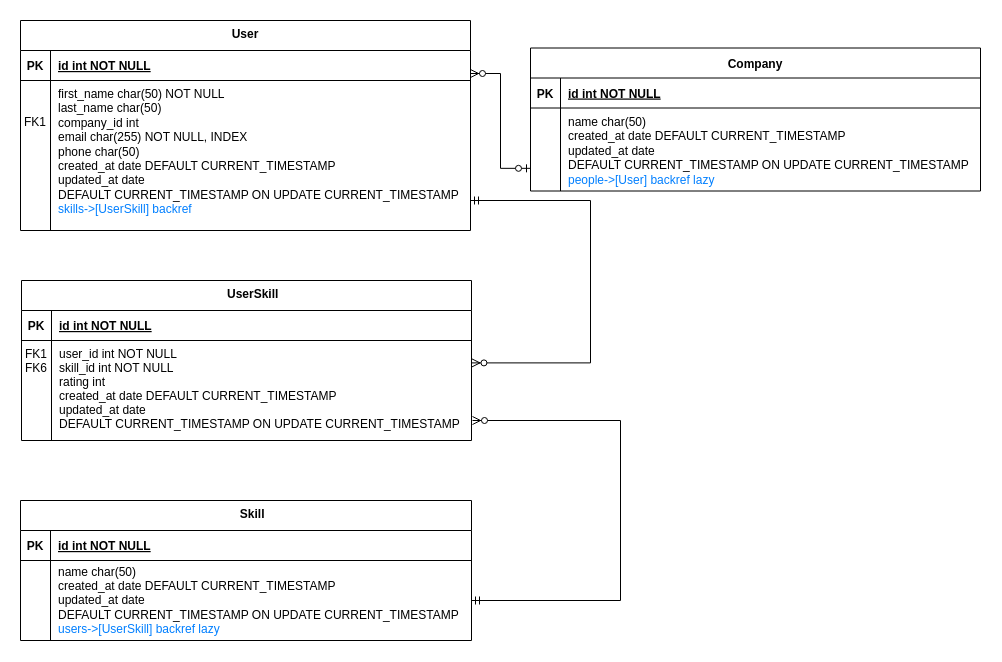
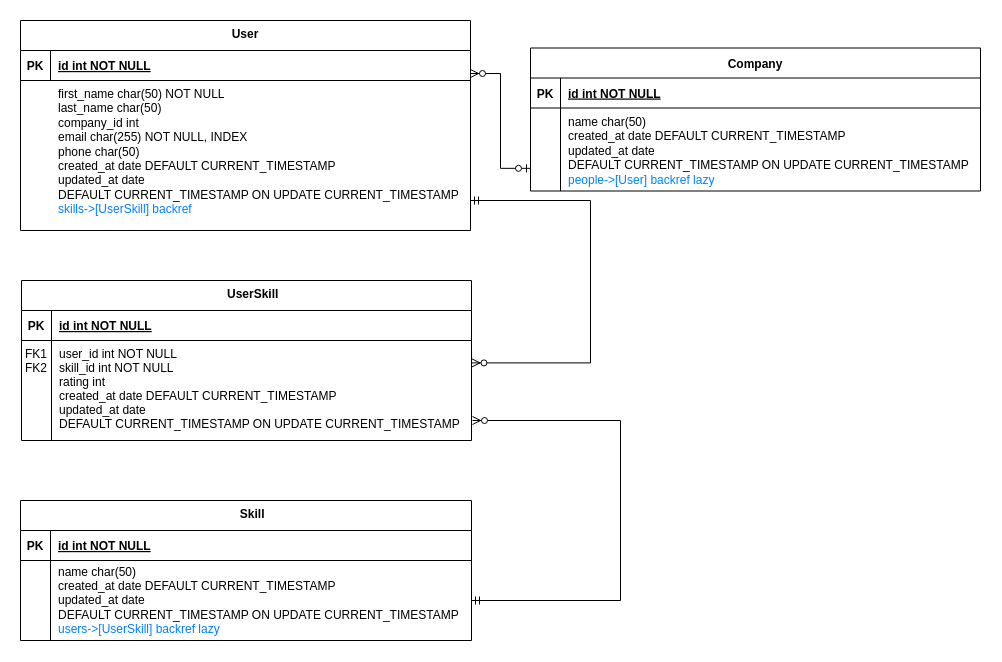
  <mxCell id="0" />
  <mxCell id="1" parent="0" />
  <mxCell id="2" value="User" style="shape=table;startSize=30;container=1;collapsible=1;childLayout=tableLayout;fixedRows=1;rowLines=0;fontStyle=1;align=center;resizeLast=1;verticalAlign=top;" parent="1" vertex="1"><mxGeometry x="20" y="20" width="450" height="210" as="geometry" /></mxCell>
  <mxCell id="3" value="" style="shape=partialRectangle;collapsible=0;dropTarget=0;pointerEvents=0;fillColor=none;points=[[0,0.5],[1,0.5]];portConstraint=eastwest;top=0;left=0;right=0;bottom=1;" parent="2" vertex="1"><mxGeometry y="30" width="450" height="30" as="geometry" /></mxCell>
  <mxCell id="4" value="PK" style="shape=partialRectangle;overflow=hidden;connectable=0;fillColor=none;top=0;left=0;bottom=0;right=0;fontStyle=1;" parent="3" vertex="1"><mxGeometry width="30" height="30" as="geometry"><mxRectangle width="30" height="30" as="alternateBounds" /></mxGeometry></mxCell>
  <mxCell id="5" value="id int NOT NULL" style="shape=partialRectangle;overflow=hidden;connectable=0;fillColor=none;top=0;left=0;bottom=0;right=0;align=left;spacingLeft=6;fontStyle=5;" parent="3" vertex="1"><mxGeometry x="30" width="420" height="30" as="geometry"><mxRectangle width="420" height="30" as="alternateBounds" /></mxGeometry></mxCell>
  <mxCell id="6" value="" style="shape=partialRectangle;collapsible=0;dropTarget=0;pointerEvents=0;fillColor=none;points=[[0,0.5],[1,0.5]];portConstraint=eastwest;top=0;left=0;right=0;bottom=0;" parent="2" vertex="1"><mxGeometry y="60" width="450" height="150" as="geometry" /></mxCell>
- <mxCell id="7" value="&#10;    &#10;    FK1    " style="shape=partialRectangle;overflow=hidden;connectable=0;fillColor=none;top=0;left=0;bottom=0;right=0;verticalAlign=top;align=center;" parent="6" vertex="1"><mxGeometry width="30" height="150" as="geometry"><mxRectangle width="30" height="150" as="alternateBounds" /></mxGeometry></mxCell>
  <mxCell id="8" value="first_name char(50) NOT NULL&lt;br&gt;last_name char(50)&lt;br&gt;company_id int &lt;br&gt;email char(255) NOT NULL, INDEX&lt;br&gt;phone char(50)&lt;br&gt;created_at date DEFAULT CURRENT_TIMESTAMP&lt;br&gt;updated_at date &lt;br&gt;&lt;div&gt;DEFAULT CURRENT_TIMESTAMP ON UPDATE CURRENT_TIMESTAMP&lt;/div&gt;&lt;div&gt;&lt;font color=&quot;#007FFF&quot;&gt;skills-&amp;gt;[UserSkill] backref&lt;/font&gt; &lt;/div&gt;" style="shape=partialRectangle;overflow=hidden;connectable=0;fillColor=none;top=0;left=0;bottom=0;right=0;align=left;spacingLeft=6;verticalAlign=top;html=1;" parent="6" vertex="1"><mxGeometry x="30" width="420" height="150" as="geometry"><mxRectangle width="420" height="150" as="alternateBounds" /></mxGeometry></mxCell>
  <mxCell id="9" value="    UserSkill" style="shape=table;startSize=30;container=1;collapsible=1;childLayout=tableLayout;fixedRows=1;rowLines=0;fontStyle=1;align=center;resizeLast=1;verticalAlign=top;" parent="1" vertex="1"><mxGeometry x="21" y="280" width="450" height="160" as="geometry" /></mxCell>
  <mxCell id="10" value="" style="shape=partialRectangle;collapsible=0;dropTarget=0;pointerEvents=0;fillColor=none;points=[[0,0.5],[1,0.5]];portConstraint=eastwest;top=0;left=0;right=0;bottom=1;" parent="9" vertex="1"><mxGeometry y="30" width="450" height="30" as="geometry" /></mxCell>
  <mxCell id="11" value="PK" style="shape=partialRectangle;overflow=hidden;connectable=0;fillColor=none;top=0;left=0;bottom=0;right=0;fontStyle=1;" parent="10" vertex="1"><mxGeometry width="30" height="30" as="geometry"><mxRectangle width="30" height="30" as="alternateBounds" /></mxGeometry></mxCell>
  <mxCell id="12" value="id int NOT NULL" style="shape=partialRectangle;overflow=hidden;connectable=0;fillColor=none;top=0;left=0;bottom=0;right=0;align=left;spacingLeft=6;fontStyle=5;" parent="10" vertex="1"><mxGeometry x="30" width="420" height="30" as="geometry"><mxRectangle width="420" height="30" as="alternateBounds" /></mxGeometry></mxCell>
  <mxCell id="13" value="" style="shape=partialRectangle;collapsible=0;dropTarget=0;pointerEvents=0;fillColor=none;points=[[0,0.5],[1,0.5]];portConstraint=eastwest;top=0;left=0;right=0;bottom=0;" parent="9" vertex="1"><mxGeometry y="60" width="450" height="100" as="geometry" /></mxCell>
- <mxCell id="14" value="FK1&#10;       FK6        " style="shape=partialRectangle;overflow=hidden;connectable=0;fillColor=none;top=0;left=0;bottom=0;right=0;verticalAlign=top;" parent="13" vertex="1"><mxGeometry width="30" height="100" as="geometry"><mxRectangle width="30" height="100" as="alternateBounds" /></mxGeometry></mxCell>
+ <mxCell id="14" value="FK1&#10;       FK2        " style="shape=partialRectangle;overflow=hidden;connectable=0;fillColor=none;top=0;left=0;bottom=0;right=0;verticalAlign=top;" parent="13" vertex="1"><mxGeometry width="30" height="100" as="geometry"><mxRectangle width="30" height="100" as="alternateBounds" /></mxGeometry></mxCell>
  <mxCell id="15" value="user_id int NOT NULL&#10;skill_id int NOT NULL&#10;rating int&#10;created_at date DEFAULT CURRENT_TIMESTAMP&#10;updated_at date &#10;DEFAULT CURRENT_TIMESTAMP ON UPDATE CURRENT_TIMESTAMP&#10;" style="shape=partialRectangle;overflow=hidden;connectable=0;fillColor=none;top=0;left=0;bottom=0;right=0;align=left;spacingLeft=6;verticalAlign=top;" parent="13" vertex="1"><mxGeometry x="30" width="420" height="100" as="geometry"><mxRectangle width="420" height="100" as="alternateBounds" /></mxGeometry></mxCell>
  <mxCell id="16" value="    Skill" style="shape=table;startSize=30;container=1;collapsible=1;childLayout=tableLayout;fixedRows=1;rowLines=0;fontStyle=1;align=center;resizeLast=1;verticalAlign=top;" parent="1" vertex="1"><mxGeometry x="20" y="500" width="451" height="140" as="geometry" /></mxCell>
  <mxCell id="17" value="" style="shape=partialRectangle;collapsible=0;dropTarget=0;pointerEvents=0;fillColor=none;points=[[0,0.5],[1,0.5]];portConstraint=eastwest;top=0;left=0;right=0;bottom=1;" parent="16" vertex="1"><mxGeometry y="30" width="451" height="30" as="geometry" /></mxCell>
  <mxCell id="18" value="PK" style="shape=partialRectangle;overflow=hidden;connectable=0;fillColor=none;top=0;left=0;bottom=0;right=0;fontStyle=1;" parent="17" vertex="1"><mxGeometry width="30" height="30" as="geometry"><mxRectangle width="30" height="30" as="alternateBounds" /></mxGeometry></mxCell>
  <mxCell id="19" value="id int NOT NULL" style="shape=partialRectangle;overflow=hidden;connectable=0;fillColor=none;top=0;left=0;bottom=0;right=0;align=left;spacingLeft=6;fontStyle=5;" parent="17" vertex="1"><mxGeometry x="30" width="421" height="30" as="geometry"><mxRectangle width="421" height="30" as="alternateBounds" /></mxGeometry></mxCell>
  <mxCell id="20" value="" style="shape=partialRectangle;collapsible=0;dropTarget=0;pointerEvents=0;fillColor=none;points=[[0,0.5],[1,0.5]];portConstraint=eastwest;top=0;left=0;right=0;bottom=0;" parent="16" vertex="1"><mxGeometry y="60" width="451" height="80" as="geometry" /></mxCell>
  <mxCell id="21" value="" style="shape=partialRectangle;overflow=hidden;connectable=0;fillColor=none;top=0;left=0;bottom=0;right=0;verticalAlign=top;" parent="20" vertex="1"><mxGeometry width="30" height="80" as="geometry"><mxRectangle width="30" height="80" as="alternateBounds" /></mxGeometry></mxCell>
  <mxCell id="22" value="name char(50)&lt;br&gt;created_at date DEFAULT CURRENT_TIMESTAMP&lt;br&gt;updated_at date &lt;br&gt;DEFAULT CURRENT_TIMESTAMP ON UPDATE CURRENT_TIMESTAMP&lt;br&gt;&lt;font color=&quot;#007FFF&quot;&gt;users-&amp;gt;[UserSkill] backref lazy&lt;/font&gt; " style="shape=partialRectangle;overflow=hidden;connectable=0;fillColor=none;top=0;left=0;bottom=0;right=0;align=left;spacingLeft=6;html=1;" parent="20" vertex="1"><mxGeometry x="30" width="421" height="80" as="geometry"><mxRectangle width="421" height="80" as="alternateBounds" /></mxGeometry></mxCell>
  <mxCell id="23" value="Company" style="shape=table;startSize=30;container=1;collapsible=1;childLayout=tableLayout;fixedRows=1;rowLines=0;fontStyle=1;align=center;resizeLast=1;verticalAlign=middle;" parent="1" vertex="1"><mxGeometry x="530" y="47.5" width="450" height="143" as="geometry" /></mxCell>
  <mxCell id="24" value="" style="shape=partialRectangle;collapsible=0;dropTarget=0;pointerEvents=0;fillColor=none;points=[[0,0.5],[1,0.5]];portConstraint=eastwest;top=0;left=0;right=0;bottom=1;" parent="23" vertex="1"><mxGeometry y="30" width="450" height="30" as="geometry" /></mxCell>
  <mxCell id="25" value="PK" style="shape=partialRectangle;overflow=hidden;connectable=0;fillColor=none;top=0;left=0;bottom=0;right=0;fontStyle=1;" parent="24" vertex="1"><mxGeometry width="30" height="30" as="geometry"><mxRectangle width="30" height="30" as="alternateBounds" /></mxGeometry></mxCell>
  <mxCell id="26" value="id int NOT NULL" style="shape=partialRectangle;overflow=hidden;connectable=0;fillColor=none;top=0;left=0;bottom=0;right=0;align=left;spacingLeft=6;fontStyle=5;" parent="24" vertex="1"><mxGeometry x="30" width="420" height="30" as="geometry"><mxRectangle width="420" height="30" as="alternateBounds" /></mxGeometry></mxCell>
  <mxCell id="27" value="" style="shape=partialRectangle;collapsible=0;dropTarget=0;pointerEvents=0;fillColor=none;points=[[0,0.5],[1,0.5]];portConstraint=eastwest;top=0;left=0;right=0;bottom=0;verticalAlign=top;" parent="23" vertex="1"><mxGeometry y="60" width="450" height="83" as="geometry" /></mxCell>
  <mxCell id="28" value="" style="shape=partialRectangle;overflow=hidden;connectable=0;fillColor=none;top=0;left=0;bottom=0;right=0;verticalAlign=top;" parent="27" vertex="1"><mxGeometry width="30" height="83" as="geometry"><mxRectangle width="30" height="83" as="alternateBounds" /></mxGeometry></mxCell>
  <mxCell id="29" value="name char(50)&lt;br&gt;created_at date DEFAULT CURRENT_TIMESTAMP&lt;br&gt;updated_at date &lt;br&gt;DEFAULT CURRENT_TIMESTAMP ON UPDATE CURRENT_TIMESTAMP&lt;br&gt;&lt;font color=&quot;#007FFF&quot;&gt;people-&amp;gt;[User] backref lazy&lt;/font&gt;&lt;br&gt; " style="shape=partialRectangle;overflow=hidden;connectable=0;fillColor=none;top=0;left=0;bottom=0;right=0;align=left;spacingLeft=6;verticalAlign=top;html=1;" parent="27" vertex="1"><mxGeometry x="30" width="420" height="83" as="geometry"><mxRectangle width="420" height="83" as="alternateBounds" /></mxGeometry></mxCell>
  <mxCell id="30" value="" style="edgeStyle=orthogonalEdgeStyle;fontSize=12;endArrow=ERzeroToMany;startArrow=ERmandOne;rounded=0;html=1;entryX=1.001;entryY=0.224;entryDx=0;entryDy=0;entryPerimeter=0;" parent="1" target="13" edge="1"><mxGeometry width="100" height="100" relative="1" as="geometry"><mxPoint x="470" y="200" as="sourcePoint" /><mxPoint x="610" y="370" as="targetPoint" /><Array as="points"><mxPoint x="590" y="200" /><mxPoint x="590" y="362" /><mxPoint x="472" y="362" /></Array></mxGeometry></mxCell>
  <mxCell id="31" value="" style="edgeStyle=orthogonalEdgeStyle;fontSize=12;endArrow=ERzeroToMany;startArrow=ERmandOne;rounded=0;html=1;exitX=1;exitY=0.5;exitDx=0;exitDy=0;" parent="1" source="20" edge="1"><mxGeometry width="100" height="100" relative="1" as="geometry"><mxPoint x="501.45" y="640" as="sourcePoint" /><mxPoint x="472" y="420" as="targetPoint" /><Array as="points"><mxPoint x="620" y="600" /><mxPoint x="620" y="420" /></Array></mxGeometry></mxCell>
  <mxCell id="32" value="" style="edgeStyle=elbowEdgeStyle;fontSize=12;html=1;endArrow=ERzeroToMany;startArrow=ERzeroToOne;rounded=0;exitX=0;exitY=0.727;exitDx=0;exitDy=0;exitPerimeter=0;" edge="1" parent="1" source="27"><mxGeometry width="100" height="100" relative="1" as="geometry"><mxPoint x="520" y="160" as="sourcePoint" /><mxPoint x="470" y="73" as="targetPoint" /></mxGeometry></mxCell>
